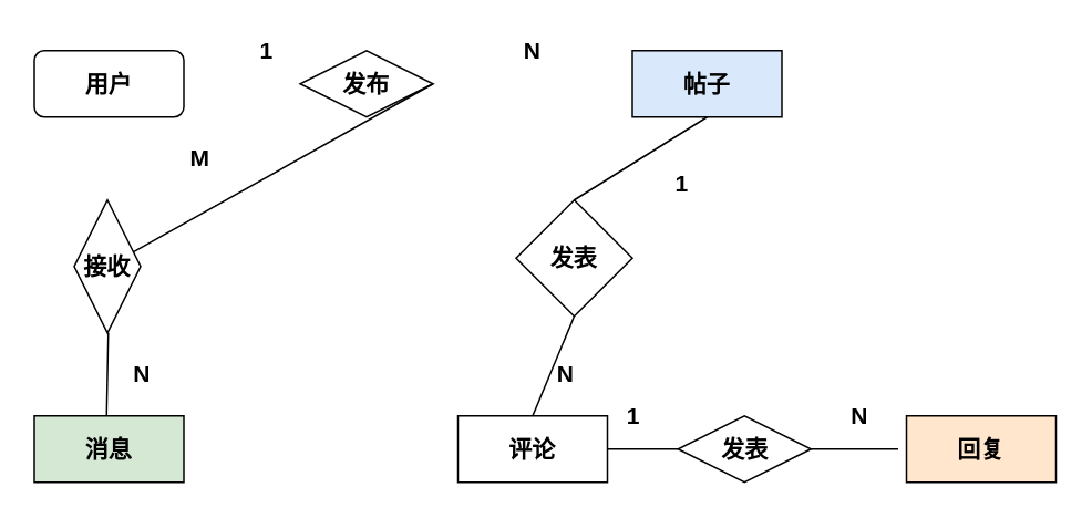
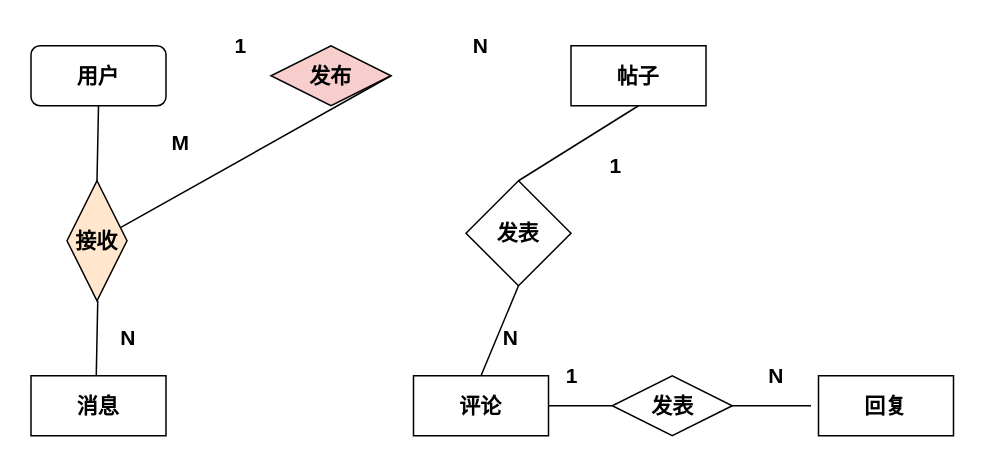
  <mxCell id="0" />
  <mxCell id="1" parent="0" />
  <mxCell id="2" value="&lt;b&gt;&lt;font style=&quot;font-size: 14px&quot;&gt;用户&lt;/font&gt;&lt;/b&gt;" style="whiteSpace=wrap;html=1;rounded=1;" vertex="1" parent="1"><mxGeometry x="20" y="30" width="90" height="40" as="geometry" /></mxCell>
- <mxCell id="3" value="&lt;b&gt;&lt;font style=&quot;font-size: 14px&quot;&gt;消息&lt;/font&gt;&lt;/b&gt;" style="rounded=0;whiteSpace=wrap;html=1;fillColor=#d5e8d4;" vertex="1" parent="1"><mxGeometry x="20" y="250" width="90" height="40" as="geometry" /></mxCell>
- <mxCell id="4" value="&lt;b&gt;&lt;font style=&quot;font-size: 14px&quot;&gt;帖子&lt;/font&gt;&lt;/b&gt;" style="rounded=0;whiteSpace=wrap;html=1;fillColor=#dae8fc;" vertex="1" parent="1"><mxGeometry x="380" y="30" width="90" height="40" as="geometry" /></mxCell>
+ <mxCell id="3" value="&lt;b&gt;&lt;font style=&quot;font-size: 14px&quot;&gt;消息&lt;/font&gt;&lt;/b&gt;" style="rounded=0;whiteSpace=wrap;html=1;" vertex="1" parent="1"><mxGeometry x="20" y="250" width="90" height="40" as="geometry" /></mxCell>
+ <mxCell id="4" value="&lt;b&gt;&lt;font style=&quot;font-size: 14px&quot;&gt;帖子&lt;/font&gt;&lt;/b&gt;" style="rounded=0;whiteSpace=wrap;html=1;" vertex="1" parent="1"><mxGeometry x="380" y="30" width="90" height="40" as="geometry" /></mxCell>
  <mxCell id="5" value="&lt;b&gt;&lt;font style=&quot;font-size: 14px&quot;&gt;评论&lt;/font&gt;&lt;/b&gt;" style="rounded=0;whiteSpace=wrap;html=1;" vertex="1" parent="1"><mxGeometry x="275" y="250" width="90" height="40" as="geometry" /></mxCell>
- <mxCell id="6" value="&lt;b&gt;&lt;font style=&quot;font-size: 14px&quot;&gt;回复&lt;/font&gt;&lt;/b&gt;" style="rounded=0;whiteSpace=wrap;html=1;fillColor=#ffe6cc;" vertex="1" parent="1"><mxGeometry x="545" y="250" width="90" height="40" as="geometry" /></mxCell>
- <mxCell id="7" value="&lt;b&gt;&lt;font style=&quot;font-size: 14px&quot;&gt;接收&lt;/font&gt;&lt;/b&gt;" style="rhombus;whiteSpace=wrap;html=1;" vertex="1" parent="1"><mxGeometry x="44" y="120" width="40" height="80" as="geometry" /></mxCell>
+ <mxCell id="6" value="&lt;b&gt;&lt;font style=&quot;font-size: 14px&quot;&gt;回复&lt;/font&gt;&lt;/b&gt;" style="rounded=0;whiteSpace=wrap;html=1;" vertex="1" parent="1"><mxGeometry x="545" y="250" width="90" height="40" as="geometry" /></mxCell>
+ <mxCell id="7" value="&lt;b&gt;&lt;font style=&quot;font-size: 14px&quot;&gt;接收&lt;/font&gt;&lt;/b&gt;" style="rhombus;whiteSpace=wrap;html=1;fillColor=#ffe6cc;" vertex="1" parent="1"><mxGeometry x="44" y="120" width="40" height="80" as="geometry" /></mxCell>
+ <mxCell id="8" value="" style="endArrow=none;html=1;entryX=0.5;entryY=1;entryDx=0;entryDy=0;exitX=0.5;exitY=0;exitDx=0;exitDy=0;" edge="1" parent="1" source="7" target="2"><mxGeometry width="50" height="50" relative="1" as="geometry"><mxPoint x="60" y="120" as="sourcePoint" /><mxPoint x="70" y="310" as="targetPoint" /></mxGeometry></mxCell>
  <mxCell id="9" value="" style="endArrow=none;html=1;entryX=0.5;entryY=1;entryDx=0;entryDy=0;exitX=0.5;exitY=0;exitDx=0;exitDy=0;" edge="1" parent="1"><mxGeometry width="50" height="50" relative="1" as="geometry"><mxPoint x="63.5" y="250" as="sourcePoint" /><mxPoint x="64.5" y="200" as="targetPoint" /></mxGeometry></mxCell>
  <mxCell id="10" value="&lt;b&gt;&lt;font style=&quot;font-size: 14px&quot;&gt;M&lt;/font&gt;&lt;/b&gt;" style="text;html=1;strokeColor=none;fillColor=none;align=center;verticalAlign=middle;whiteSpace=wrap;rounded=0;" vertex="1" parent="1"><mxGeometry x="100" y="85" width="40" height="20" as="geometry" /></mxCell>
  <mxCell id="11" value="&lt;b&gt;&lt;font style=&quot;font-size: 14px&quot;&gt;N&lt;/font&gt;&lt;/b&gt;" style="text;html=1;strokeColor=none;fillColor=none;align=center;verticalAlign=middle;whiteSpace=wrap;rounded=0;" vertex="1" parent="1"><mxGeometry x="65" y="215" width="40" height="20" as="geometry" /></mxCell>
- <mxCell id="12" value="&lt;span style=&quot;font-size: 14px&quot;&gt;&lt;b&gt;发布&lt;/b&gt;&lt;/span&gt;" style="rhombus;whiteSpace=wrap;html=1;direction=south;" vertex="1" parent="1"><mxGeometry x="180" y="30" width="80" height="40" as="geometry" /></mxCell>
+ <mxCell id="12" value="&lt;span style=&quot;font-size: 14px&quot;&gt;&lt;b&gt;发布&lt;/b&gt;&lt;/span&gt;" style="rhombus;whiteSpace=wrap;html=1;direction=south;fillColor=#f8cecc;" vertex="1" parent="1"><mxGeometry x="180" y="30" width="80" height="40" as="geometry" /></mxCell>
  <mxCell id="13" value="" style="endArrow=none;html=1;exitX=0.5;exitY=0;exitDx=0;exitDy=0;" edge="1" parent="1" source="12" target="7"><mxGeometry width="50" height="50" relative="1" as="geometry"><mxPoint x="120" y="60" as="sourcePoint" /><mxPoint x="190" y="60" as="targetPoint" /></mxGeometry></mxCell>
  <mxCell id="14" value="&lt;b&gt;&lt;font style=&quot;font-size: 14px&quot;&gt;1&lt;/font&gt;&lt;/b&gt;" style="text;html=1;strokeColor=none;fillColor=none;align=center;verticalAlign=middle;whiteSpace=wrap;rounded=0;" vertex="1" parent="1"><mxGeometry x="140" y="20" width="40" height="20" as="geometry" /></mxCell>
  <mxCell id="15" value="&lt;span style=&quot;font-size: 14px&quot;&gt;&lt;b&gt;N&lt;/b&gt;&lt;/span&gt;" style="text;html=1;strokeColor=none;fillColor=none;align=center;verticalAlign=middle;whiteSpace=wrap;rounded=0;" vertex="1" parent="1"><mxGeometry x="300" y="20" width="40" height="20" as="geometry" /></mxCell>
  <mxCell id="16" value="&lt;b&gt;&lt;font style=&quot;font-size: 14px&quot;&gt;发表&lt;/font&gt;&lt;/b&gt;" style="rhombus;whiteSpace=wrap;html=1;" vertex="1" parent="1"><mxGeometry x="310" y="120" width="70" height="70" as="geometry" /></mxCell>
  <mxCell id="17" value="" style="endArrow=none;html=1;entryX=0.5;entryY=1;entryDx=0;entryDy=0;exitX=0.5;exitY=0;exitDx=0;exitDy=0;" edge="1" parent="1" source="16" target="4"><mxGeometry width="50" height="50" relative="1" as="geometry"><mxPoint x="305" y="89.5" as="sourcePoint" /><mxPoint x="375" y="89.5" as="targetPoint" /></mxGeometry></mxCell>
  <mxCell id="18" value="" style="endArrow=none;html=1;entryX=0.5;entryY=1;entryDx=0;entryDy=0;exitX=0.5;exitY=0;exitDx=0;exitDy=0;" edge="1" parent="1" source="5" target="16"><mxGeometry width="50" height="50" relative="1" as="geometry"><mxPoint x="265" y="240" as="sourcePoint" /><mxPoint x="355" y="190" as="targetPoint" /></mxGeometry></mxCell>
  <mxCell id="19" value="&lt;b&gt;&lt;font style=&quot;font-size: 14px&quot;&gt;1&lt;/font&gt;&lt;/b&gt;" style="text;html=1;strokeColor=none;fillColor=none;align=center;verticalAlign=middle;whiteSpace=wrap;rounded=0;" vertex="1" parent="1"><mxGeometry x="390" y="100" width="40" height="20" as="geometry" /></mxCell>
  <mxCell id="20" value="&lt;span style=&quot;font-size: 14px&quot;&gt;&lt;b&gt;N&lt;/b&gt;&lt;/span&gt;" style="text;html=1;strokeColor=none;fillColor=none;align=center;verticalAlign=middle;whiteSpace=wrap;rounded=0;" vertex="1" parent="1"><mxGeometry x="320" y="215" width="40" height="20" as="geometry" /></mxCell>
  <mxCell id="21" value="&lt;span style=&quot;font-size: 14px&quot;&gt;&lt;b&gt;发表&lt;/b&gt;&lt;/span&gt;" style="rhombus;whiteSpace=wrap;html=1;direction=south;" vertex="1" parent="1"><mxGeometry x="407.5" y="250" width="80" height="40" as="geometry" /></mxCell>
  <mxCell id="22" value="" style="endArrow=none;html=1;entryX=0.5;entryY=1;entryDx=0;entryDy=0;exitX=1;exitY=0.5;exitDx=0;exitDy=0;" edge="1" parent="1" source="5" target="21"><mxGeometry width="50" height="50" relative="1" as="geometry"><mxPoint x="120" y="60" as="sourcePoint" /><mxPoint x="190" y="60" as="targetPoint" /></mxGeometry></mxCell>
  <mxCell id="23" value="" style="endArrow=none;html=1;exitX=0.5;exitY=0;exitDx=0;exitDy=0;" edge="1" parent="1" source="21"><mxGeometry width="50" height="50" relative="1" as="geometry"><mxPoint x="490" y="270" as="sourcePoint" /><mxPoint x="540" y="270" as="targetPoint" /></mxGeometry></mxCell>
  <mxCell id="24" value="&lt;b&gt;&lt;font style=&quot;font-size: 14px&quot;&gt;1&lt;/font&gt;&lt;/b&gt;" style="text;html=1;" vertex="1" parent="1"><mxGeometry x="375" y="235" width="30" height="30" as="geometry" /></mxCell>
  <mxCell id="25" value="&lt;span style=&quot;font-size: 14px&quot;&gt;&lt;b&gt;N&lt;/b&gt;&lt;/span&gt;" style="text;html=1;strokeColor=none;fillColor=none;align=center;verticalAlign=middle;whiteSpace=wrap;rounded=0;" vertex="1" parent="1"><mxGeometry x="496.5" y="240" width="40" height="20" as="geometry" /></mxCell>
